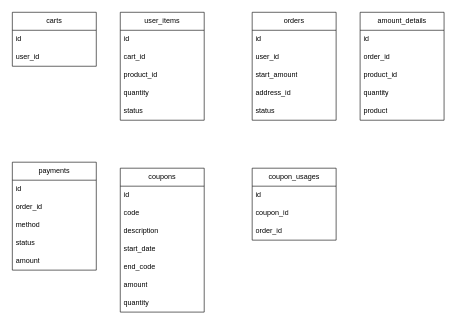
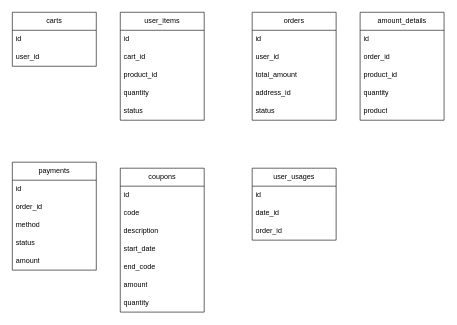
  <mxCell id="0" />
  <mxCell id="1" parent="0" />
  <mxCell id="2" value="carts" style="swimlane;fontStyle=0;childLayout=stackLayout;horizontal=1;startSize=30;horizontalStack=0;resizeParent=1;resizeParentMax=0;resizeLast=0;collapsible=1;marginBottom=0;whiteSpace=wrap;html=1;" vertex="1" parent="1"><mxGeometry x="20" y="20" width="140" height="90" as="geometry" /></mxCell>
  <mxCell id="3" value="id" style="text;strokeColor=none;fillColor=none;align=left;verticalAlign=middle;spacingLeft=4;spacingRight=4;overflow=hidden;points=[[0,0.5],[1,0.5]];portConstraint=eastwest;rotatable=0;whiteSpace=wrap;html=1;" vertex="1" parent="2"><mxGeometry y="30" width="140" height="30" as="geometry" /></mxCell>
  <mxCell id="4" value="user_id&lt;span style=&quot;white-space: pre;&quot;&gt;&#09;&lt;/span&gt;" style="text;strokeColor=none;fillColor=none;align=left;verticalAlign=middle;spacingLeft=4;spacingRight=4;overflow=hidden;points=[[0,0.5],[1,0.5]];portConstraint=eastwest;rotatable=0;whiteSpace=wrap;html=1;" vertex="1" parent="2"><mxGeometry y="60" width="140" height="30" as="geometry" /></mxCell>
  <mxCell id="5" value="user_items" style="swimlane;fontStyle=0;childLayout=stackLayout;horizontal=1;startSize=30;horizontalStack=0;resizeParent=1;resizeParentMax=0;resizeLast=0;collapsible=1;marginBottom=0;whiteSpace=wrap;html=1;" vertex="1" parent="1"><mxGeometry x="200" y="20" width="140" height="180" as="geometry" /></mxCell>
  <mxCell id="6" value="id" style="text;strokeColor=none;fillColor=none;align=left;verticalAlign=middle;spacingLeft=4;spacingRight=4;overflow=hidden;points=[[0,0.5],[1,0.5]];portConstraint=eastwest;rotatable=0;whiteSpace=wrap;html=1;" vertex="1" parent="5"><mxGeometry y="30" width="140" height="30" as="geometry" /></mxCell>
  <mxCell id="7" value="cart_id" style="text;strokeColor=none;fillColor=none;align=left;verticalAlign=middle;spacingLeft=4;spacingRight=4;overflow=hidden;points=[[0,0.5],[1,0.5]];portConstraint=eastwest;rotatable=0;whiteSpace=wrap;html=1;" vertex="1" parent="5"><mxGeometry y="60" width="140" height="30" as="geometry" /></mxCell>
  <mxCell id="8" value="product_id" style="text;strokeColor=none;fillColor=none;align=left;verticalAlign=middle;spacingLeft=4;spacingRight=4;overflow=hidden;points=[[0,0.5],[1,0.5]];portConstraint=eastwest;rotatable=0;whiteSpace=wrap;html=1;" vertex="1" parent="5"><mxGeometry y="90" width="140" height="30" as="geometry" /></mxCell>
  <mxCell id="9" value="quantity" style="text;strokeColor=none;fillColor=none;align=left;verticalAlign=middle;spacingLeft=4;spacingRight=4;overflow=hidden;points=[[0,0.5],[1,0.5]];portConstraint=eastwest;rotatable=0;whiteSpace=wrap;html=1;" vertex="1" parent="5"><mxGeometry y="120" width="140" height="30" as="geometry" /></mxCell>
  <mxCell id="10" value="status" style="text;strokeColor=none;fillColor=none;align=left;verticalAlign=middle;spacingLeft=4;spacingRight=4;overflow=hidden;points=[[0,0.5],[1,0.5]];portConstraint=eastwest;rotatable=0;whiteSpace=wrap;html=1;" vertex="1" parent="5"><mxGeometry y="150" width="140" height="30" as="geometry" /></mxCell>
  <mxCell id="11" value="orders" style="swimlane;fontStyle=0;childLayout=stackLayout;horizontal=1;startSize=30;horizontalStack=0;resizeParent=1;resizeParentMax=0;resizeLast=0;collapsible=1;marginBottom=0;whiteSpace=wrap;html=1;" vertex="1" parent="1"><mxGeometry x="420" y="20" width="140" height="180" as="geometry" /></mxCell>
  <mxCell id="12" value="id&lt;span style=&quot;white-space: pre;&quot;&gt;&#09;&lt;/span&gt;" style="text;strokeColor=none;fillColor=none;align=left;verticalAlign=middle;spacingLeft=4;spacingRight=4;overflow=hidden;points=[[0,0.5],[1,0.5]];portConstraint=eastwest;rotatable=0;whiteSpace=wrap;html=1;" vertex="1" parent="11"><mxGeometry y="30" width="140" height="30" as="geometry" /></mxCell>
  <mxCell id="13" value="user_id" style="text;strokeColor=none;fillColor=none;align=left;verticalAlign=middle;spacingLeft=4;spacingRight=4;overflow=hidden;points=[[0,0.5],[1,0.5]];portConstraint=eastwest;rotatable=0;whiteSpace=wrap;html=1;" vertex="1" parent="11"><mxGeometry y="60" width="140" height="30" as="geometry" /></mxCell>
- <mxCell id="14" value="start_amount" style="text;strokeColor=none;fillColor=none;align=left;verticalAlign=middle;spacingLeft=4;spacingRight=4;overflow=hidden;points=[[0,0.5],[1,0.5]];portConstraint=eastwest;rotatable=0;whiteSpace=wrap;html=1;" vertex="1" parent="11"><mxGeometry y="90" width="140" height="30" as="geometry" /></mxCell>
+ <mxCell id="14" value="total_amount" style="text;strokeColor=none;fillColor=none;align=left;verticalAlign=middle;spacingLeft=4;spacingRight=4;overflow=hidden;points=[[0,0.5],[1,0.5]];portConstraint=eastwest;rotatable=0;whiteSpace=wrap;html=1;" vertex="1" parent="11"><mxGeometry y="90" width="140" height="30" as="geometry" /></mxCell>
  <mxCell id="15" value="address_id" style="text;strokeColor=none;fillColor=none;align=left;verticalAlign=middle;spacingLeft=4;spacingRight=4;overflow=hidden;points=[[0,0.5],[1,0.5]];portConstraint=eastwest;rotatable=0;whiteSpace=wrap;html=1;" vertex="1" parent="11"><mxGeometry y="120" width="140" height="30" as="geometry" /></mxCell>
  <mxCell id="16" value="status" style="text;strokeColor=none;fillColor=none;align=left;verticalAlign=middle;spacingLeft=4;spacingRight=4;overflow=hidden;points=[[0,0.5],[1,0.5]];portConstraint=eastwest;rotatable=0;whiteSpace=wrap;html=1;" vertex="1" parent="11"><mxGeometry y="150" width="140" height="30" as="geometry" /></mxCell>
  <mxCell id="17" value="amount_details" style="swimlane;fontStyle=0;childLayout=stackLayout;horizontal=1;startSize=30;horizontalStack=0;resizeParent=1;resizeParentMax=0;resizeLast=0;collapsible=1;marginBottom=0;whiteSpace=wrap;html=1;" vertex="1" parent="1"><mxGeometry x="600" y="20" width="140" height="180" as="geometry" /></mxCell>
  <mxCell id="18" value="id" style="text;strokeColor=none;fillColor=none;align=left;verticalAlign=middle;spacingLeft=4;spacingRight=4;overflow=hidden;points=[[0,0.5],[1,0.5]];portConstraint=eastwest;rotatable=0;whiteSpace=wrap;html=1;" vertex="1" parent="17"><mxGeometry y="30" width="140" height="30" as="geometry" /></mxCell>
  <mxCell id="19" value="order_id" style="text;strokeColor=none;fillColor=none;align=left;verticalAlign=middle;spacingLeft=4;spacingRight=4;overflow=hidden;points=[[0,0.5],[1,0.5]];portConstraint=eastwest;rotatable=0;whiteSpace=wrap;html=1;" vertex="1" parent="17"><mxGeometry y="60" width="140" height="30" as="geometry" /></mxCell>
  <mxCell id="20" value="product_id" style="text;strokeColor=none;fillColor=none;align=left;verticalAlign=middle;spacingLeft=4;spacingRight=4;overflow=hidden;points=[[0,0.5],[1,0.5]];portConstraint=eastwest;rotatable=0;whiteSpace=wrap;html=1;" vertex="1" parent="17"><mxGeometry y="90" width="140" height="30" as="geometry" /></mxCell>
  <mxCell id="21" value="quantity" style="text;strokeColor=none;fillColor=none;align=left;verticalAlign=middle;spacingLeft=4;spacingRight=4;overflow=hidden;points=[[0,0.5],[1,0.5]];portConstraint=eastwest;rotatable=0;whiteSpace=wrap;html=1;" vertex="1" parent="17"><mxGeometry y="120" width="140" height="30" as="geometry" /></mxCell>
  <mxCell id="22" value="product" style="text;strokeColor=none;fillColor=none;align=left;verticalAlign=middle;spacingLeft=4;spacingRight=4;overflow=hidden;points=[[0,0.5],[1,0.5]];portConstraint=eastwest;rotatable=0;whiteSpace=wrap;html=1;" vertex="1" parent="17"><mxGeometry y="150" width="140" height="30" as="geometry" /></mxCell>
  <mxCell id="23" value="payments" style="swimlane;fontStyle=0;childLayout=stackLayout;horizontal=1;startSize=30;horizontalStack=0;resizeParent=1;resizeParentMax=0;resizeLast=0;collapsible=1;marginBottom=0;whiteSpace=wrap;html=1;" vertex="1" parent="1"><mxGeometry x="20" y="270" width="140" height="180" as="geometry" /></mxCell>
  <mxCell id="24" value="id" style="text;strokeColor=none;fillColor=none;align=left;verticalAlign=middle;spacingLeft=4;spacingRight=4;overflow=hidden;points=[[0,0.5],[1,0.5]];portConstraint=eastwest;rotatable=0;whiteSpace=wrap;html=1;" vertex="1" parent="23"><mxGeometry y="30" width="140" height="30" as="geometry" /></mxCell>
  <mxCell id="25" value="order_id" style="text;strokeColor=none;fillColor=none;align=left;verticalAlign=middle;spacingLeft=4;spacingRight=4;overflow=hidden;points=[[0,0.5],[1,0.5]];portConstraint=eastwest;rotatable=0;whiteSpace=wrap;html=1;" vertex="1" parent="23"><mxGeometry y="60" width="140" height="30" as="geometry" /></mxCell>
  <mxCell id="26" value="method" style="text;strokeColor=none;fillColor=none;align=left;verticalAlign=middle;spacingLeft=4;spacingRight=4;overflow=hidden;points=[[0,0.5],[1,0.5]];portConstraint=eastwest;rotatable=0;whiteSpace=wrap;html=1;" vertex="1" parent="23"><mxGeometry y="90" width="140" height="30" as="geometry" /></mxCell>
  <mxCell id="27" value="status" style="text;strokeColor=none;fillColor=none;align=left;verticalAlign=middle;spacingLeft=4;spacingRight=4;overflow=hidden;points=[[0,0.5],[1,0.5]];portConstraint=eastwest;rotatable=0;whiteSpace=wrap;html=1;" vertex="1" parent="23"><mxGeometry y="120" width="140" height="30" as="geometry" /></mxCell>
  <mxCell id="28" value="amount" style="text;strokeColor=none;fillColor=none;align=left;verticalAlign=middle;spacingLeft=4;spacingRight=4;overflow=hidden;points=[[0,0.5],[1,0.5]];portConstraint=eastwest;rotatable=0;whiteSpace=wrap;html=1;" vertex="1" parent="23"><mxGeometry y="150" width="140" height="30" as="geometry" /></mxCell>
  <mxCell id="29" value="coupons" style="swimlane;fontStyle=0;childLayout=stackLayout;horizontal=1;startSize=30;horizontalStack=0;resizeParent=1;resizeParentMax=0;resizeLast=0;collapsible=1;marginBottom=0;whiteSpace=wrap;html=1;" vertex="1" parent="1"><mxGeometry x="200" y="280" width="140" height="240" as="geometry" /></mxCell>
  <mxCell id="30" value="id" style="text;strokeColor=none;fillColor=none;align=left;verticalAlign=middle;spacingLeft=4;spacingRight=4;overflow=hidden;points=[[0,0.5],[1,0.5]];portConstraint=eastwest;rotatable=0;whiteSpace=wrap;html=1;" vertex="1" parent="29"><mxGeometry y="30" width="140" height="30" as="geometry" /></mxCell>
  <mxCell id="31" value="code" style="text;strokeColor=none;fillColor=none;align=left;verticalAlign=middle;spacingLeft=4;spacingRight=4;overflow=hidden;points=[[0,0.5],[1,0.5]];portConstraint=eastwest;rotatable=0;whiteSpace=wrap;html=1;" vertex="1" parent="29"><mxGeometry y="60" width="140" height="30" as="geometry" /></mxCell>
  <mxCell id="32" value="description" style="text;strokeColor=none;fillColor=none;align=left;verticalAlign=middle;spacingLeft=4;spacingRight=4;overflow=hidden;points=[[0,0.5],[1,0.5]];portConstraint=eastwest;rotatable=0;whiteSpace=wrap;html=1;" vertex="1" parent="29"><mxGeometry y="90" width="140" height="30" as="geometry" /></mxCell>
  <mxCell id="33" value="start_date" style="text;strokeColor=none;fillColor=none;align=left;verticalAlign=middle;spacingLeft=4;spacingRight=4;overflow=hidden;points=[[0,0.5],[1,0.5]];portConstraint=eastwest;rotatable=0;whiteSpace=wrap;html=1;" vertex="1" parent="29"><mxGeometry y="120" width="140" height="30" as="geometry" /></mxCell>
  <mxCell id="34" value="end_code" style="text;strokeColor=none;fillColor=none;align=left;verticalAlign=middle;spacingLeft=4;spacingRight=4;overflow=hidden;points=[[0,0.5],[1,0.5]];portConstraint=eastwest;rotatable=0;whiteSpace=wrap;html=1;" vertex="1" parent="29"><mxGeometry y="150" width="140" height="30" as="geometry" /></mxCell>
  <mxCell id="35" value="amount" style="text;strokeColor=none;fillColor=none;align=left;verticalAlign=middle;spacingLeft=4;spacingRight=4;overflow=hidden;points=[[0,0.5],[1,0.5]];portConstraint=eastwest;rotatable=0;whiteSpace=wrap;html=1;" vertex="1" parent="29"><mxGeometry y="180" width="140" height="30" as="geometry" /></mxCell>
  <mxCell id="36" value="quantity" style="text;strokeColor=none;fillColor=none;align=left;verticalAlign=middle;spacingLeft=4;spacingRight=4;overflow=hidden;points=[[0,0.5],[1,0.5]];portConstraint=eastwest;rotatable=0;whiteSpace=wrap;html=1;" vertex="1" parent="29"><mxGeometry y="210" width="140" height="30" as="geometry" /></mxCell>
- <mxCell id="37" value="coupon_usages" style="swimlane;fontStyle=0;childLayout=stackLayout;horizontal=1;startSize=30;horizontalStack=0;resizeParent=1;resizeParentMax=0;resizeLast=0;collapsible=1;marginBottom=0;whiteSpace=wrap;html=1;" vertex="1" parent="1"><mxGeometry x="420" y="280" width="140" height="120" as="geometry" /></mxCell>
+ <mxCell id="37" value="user_usages" style="swimlane;fontStyle=0;childLayout=stackLayout;horizontal=1;startSize=30;horizontalStack=0;resizeParent=1;resizeParentMax=0;resizeLast=0;collapsible=1;marginBottom=0;whiteSpace=wrap;html=1;" vertex="1" parent="1"><mxGeometry x="420" y="280" width="140" height="120" as="geometry" /></mxCell>
  <mxCell id="38" value="id" style="text;strokeColor=none;fillColor=none;align=left;verticalAlign=middle;spacingLeft=4;spacingRight=4;overflow=hidden;points=[[0,0.5],[1,0.5]];portConstraint=eastwest;rotatable=0;whiteSpace=wrap;html=1;" vertex="1" parent="37"><mxGeometry y="30" width="140" height="30" as="geometry" /></mxCell>
- <mxCell id="39" value="coupon_id" style="text;strokeColor=none;fillColor=none;align=left;verticalAlign=middle;spacingLeft=4;spacingRight=4;overflow=hidden;points=[[0,0.5],[1,0.5]];portConstraint=eastwest;rotatable=0;whiteSpace=wrap;html=1;" vertex="1" parent="37"><mxGeometry y="60" width="140" height="30" as="geometry" /></mxCell>
+ <mxCell id="39" value="date_id" style="text;strokeColor=none;fillColor=none;align=left;verticalAlign=middle;spacingLeft=4;spacingRight=4;overflow=hidden;points=[[0,0.5],[1,0.5]];portConstraint=eastwest;rotatable=0;whiteSpace=wrap;html=1;" vertex="1" parent="37"><mxGeometry y="60" width="140" height="30" as="geometry" /></mxCell>
  <mxCell id="40" value="order_id" style="text;strokeColor=none;fillColor=none;align=left;verticalAlign=middle;spacingLeft=4;spacingRight=4;overflow=hidden;points=[[0,0.5],[1,0.5]];portConstraint=eastwest;rotatable=0;whiteSpace=wrap;html=1;" vertex="1" parent="37"><mxGeometry y="90" width="140" height="30" as="geometry" /></mxCell>
